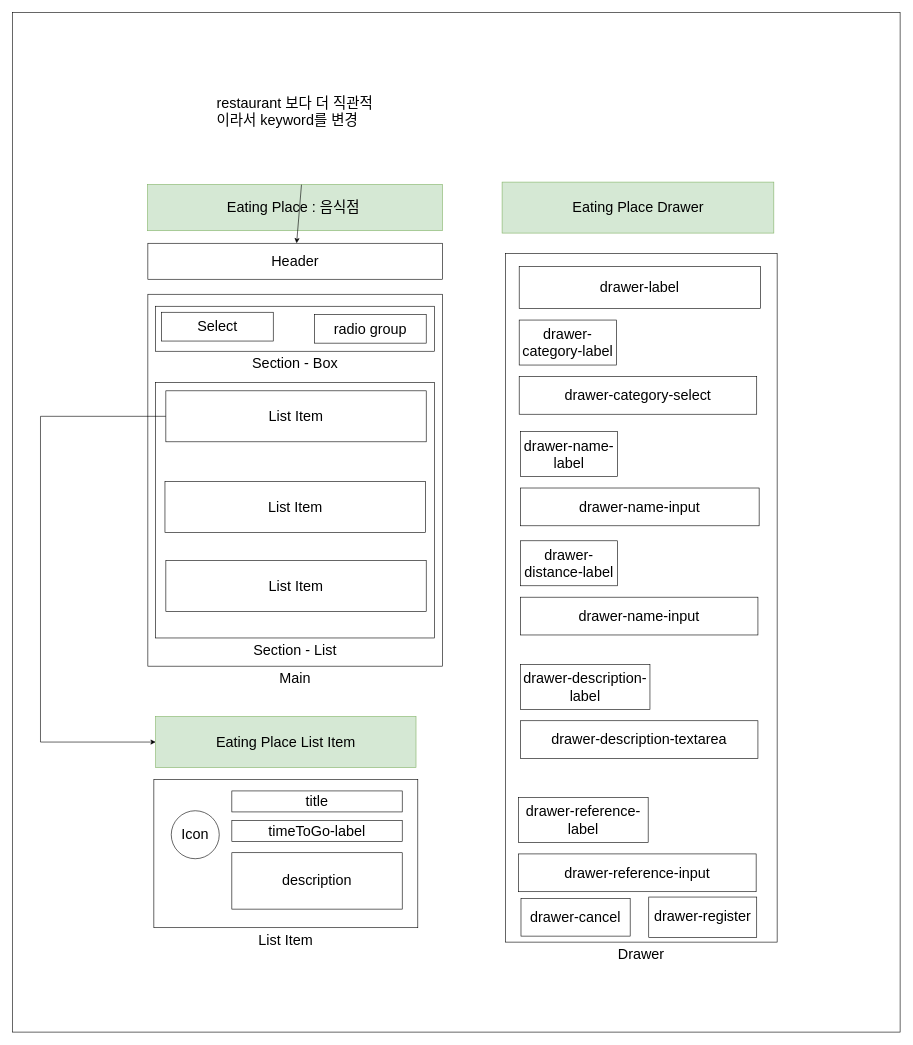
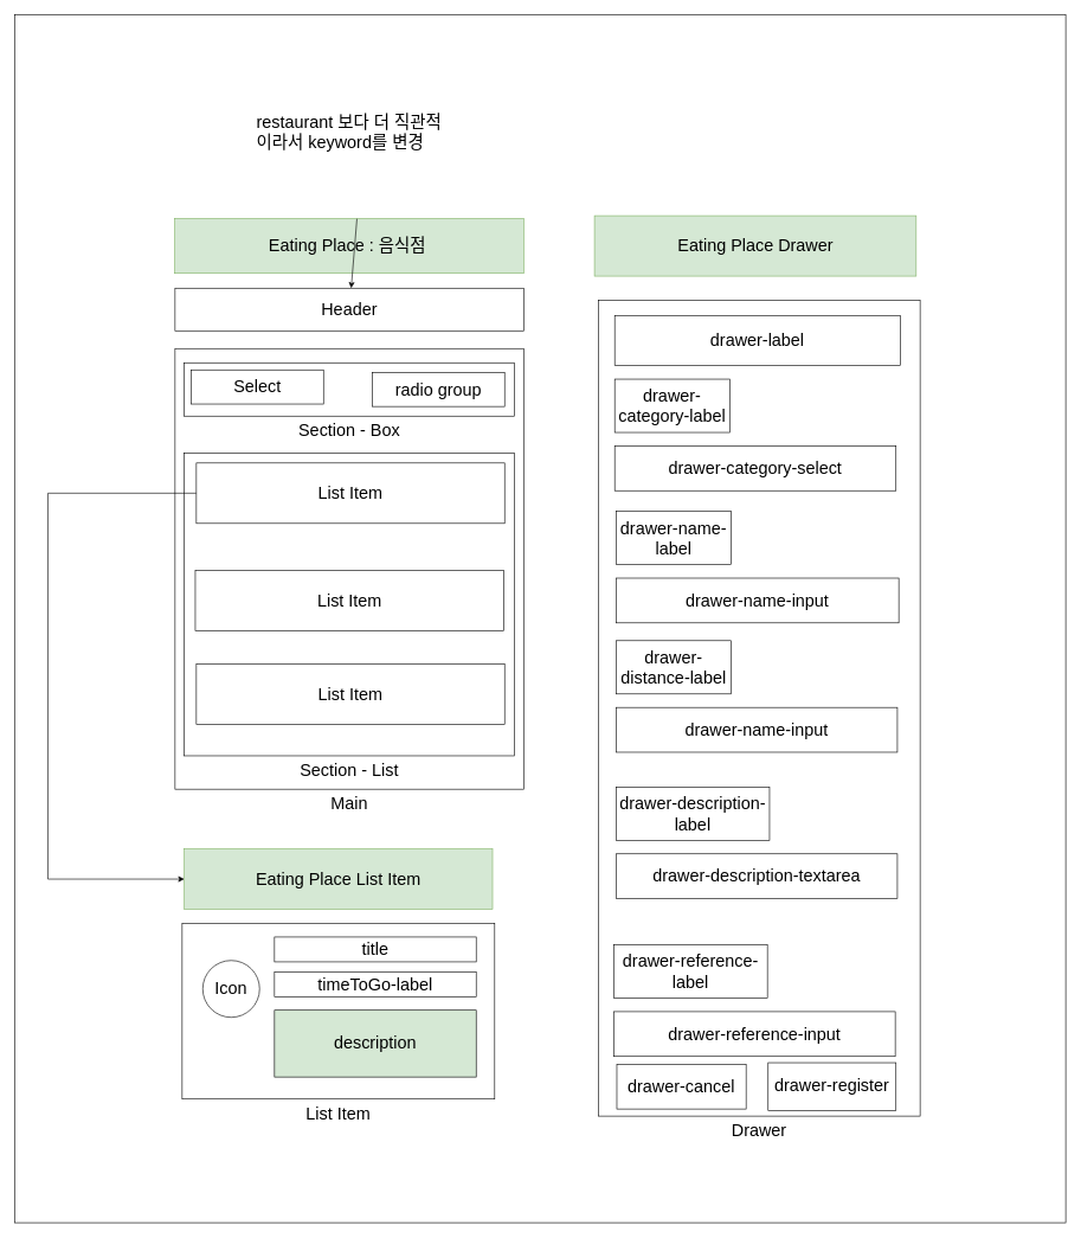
  <mxCell id="0" />
  <mxCell id="1" parent="0" />
  <mxCell id="2" value="" style="rounded=0;whiteSpace=wrap;html=1;" vertex="1" parent="1"><mxGeometry x="20" y="20" width="1480" height="1700" as="geometry" /></mxCell>
  <mxCell id="3" value="&lt;font style=&quot;font-size: 24px;&quot;&gt;Header&lt;/font&gt;" style="rounded=0;whiteSpace=wrap;html=1;" vertex="1" parent="1"><mxGeometry x="246" y="405" width="491" height="60" as="geometry" /></mxCell>
  <mxCell id="4" value="&lt;font style=&quot;font-size: 24px;&quot;&gt;Main&lt;/font&gt;" style="rounded=0;whiteSpace=wrap;html=1;labelPosition=center;verticalLabelPosition=bottom;align=center;verticalAlign=top;" vertex="1" parent="1"><mxGeometry x="246" y="490" width="491" height="620" as="geometry" /></mxCell>
  <mxCell id="5" value="&lt;font style=&quot;font-size: 24px;&quot;&gt;Section - Box&lt;/font&gt;" style="rounded=0;whiteSpace=wrap;html=1;labelPosition=center;verticalLabelPosition=bottom;align=center;verticalAlign=top;" vertex="1" parent="1"><mxGeometry x="259" y="510" width="465" height="75" as="geometry" /></mxCell>
  <mxCell id="6" value="&lt;font style=&quot;font-size: 24px;&quot;&gt;Section - List&lt;/font&gt;" style="rounded=0;whiteSpace=wrap;html=1;labelPosition=center;verticalLabelPosition=bottom;align=center;verticalAlign=top;" vertex="1" parent="1"><mxGeometry x="259" y="637" width="465" height="426" as="geometry" /></mxCell>
  <mxCell id="7" value="&lt;span style=&quot;font-size: 24px;&quot;&gt;Eating Place : 음식점&amp;nbsp;&lt;br&gt;&lt;/span&gt;" style="rounded=0;whiteSpace=wrap;html=1;fillColor=#d5e8d4;strokeColor=#82b366;" vertex="1" parent="1"><mxGeometry x="245.5" y="307" width="491.5" height="77.08" as="geometry" /></mxCell>
  <mxCell id="8" value="&lt;span style=&quot;font-size: 24px;&quot;&gt;Select&lt;/span&gt;" style="rounded=0;whiteSpace=wrap;html=1;labelPosition=center;verticalLabelPosition=middle;align=center;verticalAlign=middle;" vertex="1" parent="1"><mxGeometry x="269" y="520" width="186" height="48" as="geometry" /></mxCell>
  <mxCell id="9" value="&lt;span style=&quot;font-size: 24px;&quot;&gt;radio group&lt;/span&gt;" style="rounded=0;whiteSpace=wrap;html=1;labelPosition=center;verticalLabelPosition=middle;align=center;verticalAlign=middle;" vertex="1" parent="1"><mxGeometry x="524" y="523.5" width="186" height="48" as="geometry" /></mxCell>
  <mxCell id="10" style="edgeStyle=orthogonalEdgeStyle;rounded=0;orthogonalLoop=1;jettySize=auto;html=1;entryX=0;entryY=0.5;entryDx=0;entryDy=0;" edge="1" parent="1" source="11" target="14"><mxGeometry relative="1" as="geometry"><Array as="points"><mxPoint x="67" y="694" /><mxPoint x="67" y="1237" /></Array></mxGeometry></mxCell>
  <mxCell id="11" value="&lt;font style=&quot;font-size: 24px;&quot;&gt;List Item&lt;/font&gt;" style="rounded=0;whiteSpace=wrap;html=1;labelPosition=center;verticalLabelPosition=middle;align=center;verticalAlign=middle;" vertex="1" parent="1"><mxGeometry x="276" y="651" width="434" height="85" as="geometry" /></mxCell>
  <mxCell id="12" value="&lt;font style=&quot;font-size: 24px;&quot;&gt;List Item&lt;/font&gt;" style="rounded=0;whiteSpace=wrap;html=1;labelPosition=center;verticalLabelPosition=middle;align=center;verticalAlign=middle;" vertex="1" parent="1"><mxGeometry x="274.5" y="802" width="434" height="85" as="geometry" /></mxCell>
  <mxCell id="13" value="&lt;font style=&quot;font-size: 24px;&quot;&gt;List Item&lt;/font&gt;" style="rounded=0;whiteSpace=wrap;html=1;labelPosition=center;verticalLabelPosition=middle;align=center;verticalAlign=middle;" vertex="1" parent="1"><mxGeometry x="276" y="934" width="434" height="85" as="geometry" /></mxCell>
  <mxCell id="14" value="&lt;font style=&quot;font-size: 24px;&quot;&gt;Eating Place List Item&lt;/font&gt;" style="rounded=0;whiteSpace=wrap;html=1;labelPosition=center;verticalLabelPosition=middle;align=center;verticalAlign=middle;fillColor=#d5e8d4;strokeColor=#82b366;" vertex="1" parent="1"><mxGeometry x="259" y="1194" width="434" height="85" as="geometry" /></mxCell>
  <mxCell id="15" value="&lt;font style=&quot;font-size: 24px;&quot;&gt;List Item&lt;/font&gt;" style="rounded=0;whiteSpace=wrap;html=1;labelPosition=center;verticalLabelPosition=bottom;align=center;verticalAlign=top;" vertex="1" parent="1"><mxGeometry x="256" y="1299" width="440" height="247" as="geometry" /></mxCell>
  <mxCell id="16" value="&lt;font style=&quot;font-size: 24px;&quot;&gt;Icon&lt;/font&gt;" style="ellipse;whiteSpace=wrap;html=1;aspect=fixed;" vertex="1" parent="1"><mxGeometry x="285" y="1351" width="80" height="80" as="geometry" /></mxCell>
  <mxCell id="17" value="&lt;span style=&quot;font-size: 24px;&quot;&gt;title&lt;/span&gt;" style="rounded=0;whiteSpace=wrap;html=1;labelPosition=center;verticalLabelPosition=middle;align=center;verticalAlign=middle;" vertex="1" parent="1"><mxGeometry x="386" y="1318" width="284" height="35" as="geometry" /></mxCell>
  <mxCell id="18" value="&lt;span style=&quot;font-size: 24px;&quot;&gt;timeToGo-label&lt;/span&gt;" style="rounded=0;whiteSpace=wrap;html=1;labelPosition=center;verticalLabelPosition=middle;align=center;verticalAlign=middle;" vertex="1" parent="1"><mxGeometry x="386" y="1367" width="284" height="35" as="geometry" /></mxCell>
- <mxCell id="19" value="&lt;span style=&quot;font-size: 24px;&quot;&gt;description&lt;/span&gt;" style="rounded=0;whiteSpace=wrap;html=1;labelPosition=center;verticalLabelPosition=middle;align=center;verticalAlign=middle;" vertex="1" parent="1"><mxGeometry x="386" y="1421" width="284" height="94" as="geometry" /></mxCell>
+ <mxCell id="19" value="&lt;span style=&quot;font-size: 24px;&quot;&gt;description&lt;/span&gt;" style="rounded=0;whiteSpace=wrap;html=1;labelPosition=center;verticalLabelPosition=middle;align=center;verticalAlign=middle;fillColor=#d5e8d4;" vertex="1" parent="1"><mxGeometry x="386" y="1421" width="284" height="94" as="geometry" /></mxCell>
  <mxCell id="20" value="&lt;font style=&quot;font-size: 24px;&quot;&gt;Eating Place Drawer&lt;/font&gt;" style="rounded=0;whiteSpace=wrap;html=1;labelPosition=center;verticalLabelPosition=middle;align=center;verticalAlign=middle;fillColor=#d5e8d4;strokeColor=#82b366;" vertex="1" parent="1"><mxGeometry x="836.5" y="303.04" width="453" height="85" as="geometry" /></mxCell>
  <mxCell id="21" value="&lt;span style=&quot;font-size: 24px;&quot;&gt;Drawer&lt;/span&gt;" style="rounded=0;whiteSpace=wrap;html=1;labelPosition=center;verticalLabelPosition=bottom;align=center;verticalAlign=top;" vertex="1" parent="1"><mxGeometry x="842" y="422" width="453" height="1148" as="geometry" /></mxCell>
  <mxCell id="22" value="&lt;span style=&quot;font-size: 24px;&quot;&gt;drawer-label&lt;/span&gt;" style="rounded=0;whiteSpace=wrap;html=1;labelPosition=center;verticalLabelPosition=middle;align=center;verticalAlign=middle;" vertex="1" parent="1"><mxGeometry x="865" y="444" width="402" height="70" as="geometry" /></mxCell>
  <mxCell id="23" value="&lt;span style=&quot;font-size: 24px;&quot;&gt;drawer-category-label&lt;/span&gt;" style="rounded=0;whiteSpace=wrap;html=1;labelPosition=center;verticalLabelPosition=middle;align=center;verticalAlign=middle;" vertex="1" parent="1"><mxGeometry x="865" y="533" width="162" height="75" as="geometry" /></mxCell>
  <mxCell id="24" value="" style="endArrow=classic;html=1;rounded=0;exitX=0.522;exitY=0.005;exitDx=0;exitDy=0;exitPerimeter=0;" edge="1" parent="1" source="7" target="3"><mxGeometry width="50" height="50" relative="1" as="geometry"><mxPoint x="511" y="158" as="sourcePoint" /><mxPoint x="719" y="121" as="targetPoint" /></mxGeometry></mxCell>
  <mxCell id="25" value="&lt;h1 style=&quot;margin-top: 0px;&quot;&gt;&lt;span style=&quot;background-color: transparent; color: light-dark(rgb(0, 0, 0), rgb(255, 255, 255)); font-weight: normal;&quot;&gt;restaurant 보다 더 직관적이라서 keyword를 변경&lt;/span&gt;&lt;/h1&gt;" style="text;html=1;whiteSpace=wrap;overflow=hidden;rounded=0;" vertex="1" parent="1"><mxGeometry x="359" y="151" width="279" height="70" as="geometry" /></mxCell>
  <mxCell id="26" value="&lt;span style=&quot;font-size: 24px;&quot;&gt;drawer-category-select&lt;/span&gt;" style="rounded=0;whiteSpace=wrap;html=1;labelPosition=center;verticalLabelPosition=middle;align=center;verticalAlign=middle;" vertex="1" parent="1"><mxGeometry x="865" y="627" width="396" height="63" as="geometry" /></mxCell>
  <mxCell id="27" value="&lt;span style=&quot;font-size: 24px;&quot;&gt;drawer-name-label&lt;/span&gt;" style="rounded=0;whiteSpace=wrap;html=1;labelPosition=center;verticalLabelPosition=middle;align=center;verticalAlign=middle;" vertex="1" parent="1"><mxGeometry x="867" y="719" width="162" height="75" as="geometry" /></mxCell>
  <mxCell id="28" value="&lt;span style=&quot;font-size: 24px;&quot;&gt;drawer-name-input&lt;/span&gt;" style="rounded=0;whiteSpace=wrap;html=1;labelPosition=center;verticalLabelPosition=middle;align=center;verticalAlign=middle;" vertex="1" parent="1"><mxGeometry x="867" y="813" width="398" height="63" as="geometry" /></mxCell>
  <mxCell id="29" value="&lt;span style=&quot;font-size: 24px;&quot;&gt;drawer-distance-label&lt;/span&gt;" style="rounded=0;whiteSpace=wrap;html=1;labelPosition=center;verticalLabelPosition=middle;align=center;verticalAlign=middle;" vertex="1" parent="1"><mxGeometry x="867" y="901" width="162" height="75" as="geometry" /></mxCell>
  <mxCell id="30" value="&lt;span style=&quot;font-size: 24px;&quot;&gt;drawer-name-input&lt;/span&gt;" style="rounded=0;whiteSpace=wrap;html=1;labelPosition=center;verticalLabelPosition=middle;align=center;verticalAlign=middle;" vertex="1" parent="1"><mxGeometry x="867" y="995" width="396" height="63" as="geometry" /></mxCell>
  <mxCell id="31" value="&lt;span style=&quot;font-size: 24px;&quot;&gt;drawer-&lt;/span&gt;&lt;span style=&quot;font-size: 24px;&quot;&gt;description&lt;/span&gt;&lt;span style=&quot;font-size: 24px;&quot;&gt;-label&lt;/span&gt;" style="rounded=0;whiteSpace=wrap;html=1;labelPosition=center;verticalLabelPosition=middle;align=center;verticalAlign=middle;" vertex="1" parent="1"><mxGeometry x="867" y="1107" width="216" height="75" as="geometry" /></mxCell>
  <mxCell id="32" value="&lt;span style=&quot;font-size: 24px;&quot;&gt;drawer-description-textarea&lt;/span&gt;" style="rounded=0;whiteSpace=wrap;html=1;labelPosition=center;verticalLabelPosition=middle;align=center;verticalAlign=middle;" vertex="1" parent="1"><mxGeometry x="867" y="1201" width="396" height="63" as="geometry" /></mxCell>
  <mxCell id="33" value="&lt;span style=&quot;font-size: 24px;&quot;&gt;drawer-&lt;/span&gt;&lt;span style=&quot;font-size: 24px;&quot;&gt;reference&lt;/span&gt;&lt;span style=&quot;font-size: 24px;&quot;&gt;-label&lt;/span&gt;" style="rounded=0;whiteSpace=wrap;html=1;labelPosition=center;verticalLabelPosition=middle;align=center;verticalAlign=middle;" vertex="1" parent="1"><mxGeometry x="864" y="1329" width="216" height="75" as="geometry" /></mxCell>
  <mxCell id="34" value="&lt;span style=&quot;font-size: 24px;&quot;&gt;drawer-&lt;/span&gt;&lt;span style=&quot;font-size: 24px;&quot;&gt;reference&lt;/span&gt;&lt;span style=&quot;font-size: 24px;&quot;&gt;-input&lt;/span&gt;" style="rounded=0;whiteSpace=wrap;html=1;labelPosition=center;verticalLabelPosition=middle;align=center;verticalAlign=middle;" vertex="1" parent="1"><mxGeometry x="864" y="1423" width="396" height="63" as="geometry" /></mxCell>
  <mxCell id="35" value="&lt;span style=&quot;font-size: 24px;&quot;&gt;drawer-cancel&lt;/span&gt;" style="rounded=0;whiteSpace=wrap;html=1;labelPosition=center;verticalLabelPosition=middle;align=center;verticalAlign=middle;" vertex="1" parent="1"><mxGeometry x="868" y="1497" width="182" height="63" as="geometry" /></mxCell>
  <mxCell id="36" value="&lt;span style=&quot;font-size: 24px;&quot;&gt;drawer-register&lt;/span&gt;" style="rounded=0;whiteSpace=wrap;html=1;labelPosition=center;verticalLabelPosition=middle;align=center;verticalAlign=middle;direction=south;" vertex="1" parent="1"><mxGeometry x="1081" y="1494.87" width="180" height="67.25" as="geometry" /></mxCell>
